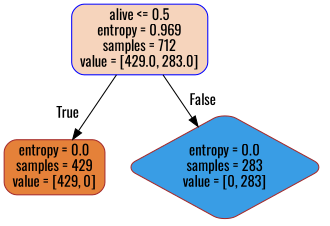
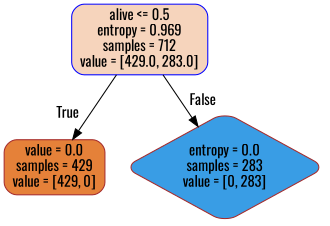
  digraph {
    fontname=Oswald
    node [color=brown fontname=Oswald shape=box style="filled, rounded"]
    edge [fontname=Oswald labeldistance=2.5]
    n1 [color=blue fillcolor="#f6d4bc" label="alive <= 0.5\nentropy = 0.969\nsamples = 712\nvalue = [429.0, 283.0]"]
-   n2 [fillcolor="#e58139" label="entropy = 0.0\nsamples = 429\nvalue = [429, 0]"]
+   n2 [fillcolor="#e58139" label="value = 0.0\nsamples = 429\nvalue = [429, 0]"]
    n3 [fillcolor="#399de5" label="entropy = 0.0\nsamples = 283\nvalue = [0, 283]" shape=diamond]
    n1 -> n2 [headlabel=True labelangle=45]
    n1 -> n3 [headlabel=False labelangle=-45]
  }
